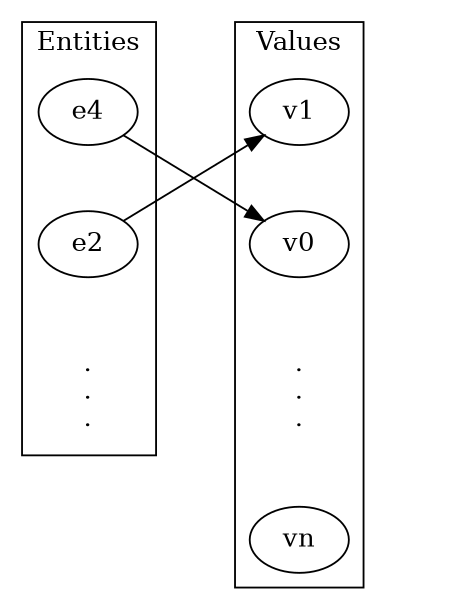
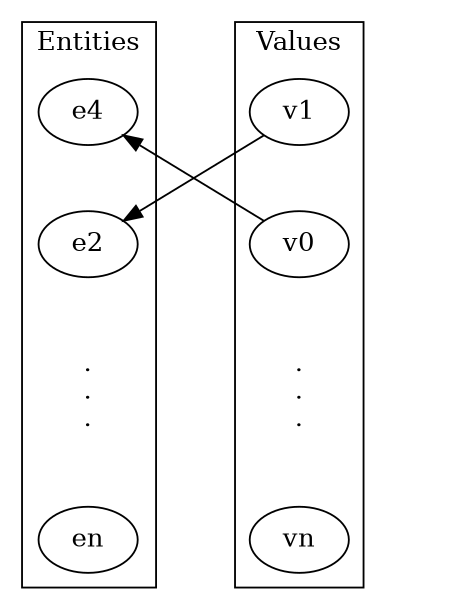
  digraph {
    nodesep=0.85
    splines=line
    edge [constraint=true style=invis]
    n1 [label=e4]
    e2
    n3 [label=".\n.\n." shape=none]
+   en
    v1
    n6 [label=v0]
    n7 [label=".\n.\n." shape=none]
    vn
    space [shape=point style=invis]
    subgraph cluster_1 {
      label=Entities
      n1
      e2
      n3
+     en
    }
    subgraph cluster_2 {
      label=Values
      v1
      n6
      n7
      vn
    }
    n1 -> e2
-   n1 -> n6 [constraint=false style=""]
+   n6 -> n1 [constraint=false style=""]
    e2 -> n3
-   e2 -> v1 [constraint=false style=""]
+   v1 -> e2 [constraint=false style=""]
+   n3 -> en
    v1 -> n6
    n6 -> n7
    n7 -> vn
  }
